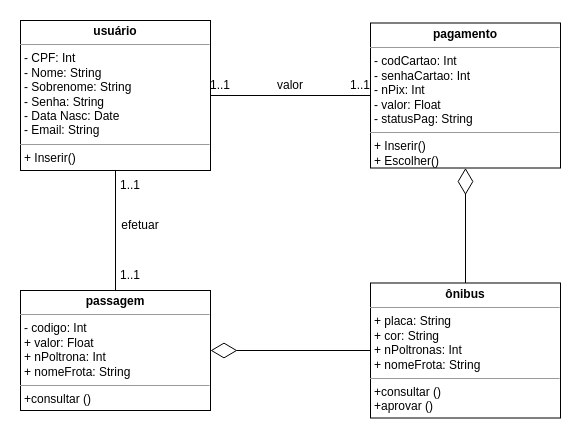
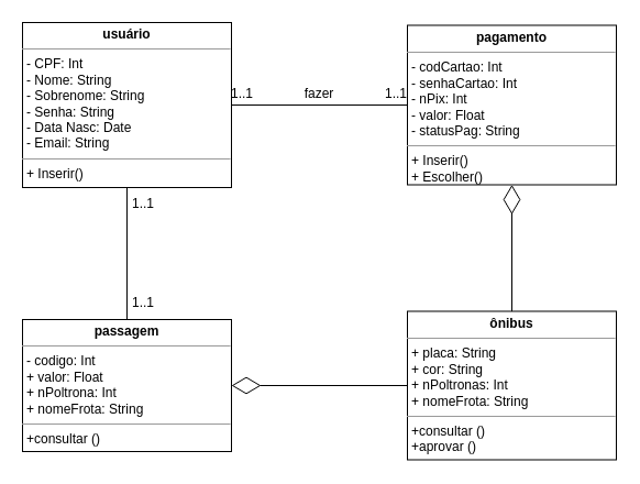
  <mxCell id="0" />
  <mxCell id="1" parent="0" />
  <mxCell id="2" value="&lt;p style=&quot;margin:0px;margin-top:4px;text-align:center;&quot;&gt;&lt;b&gt;usuário&lt;/b&gt;&lt;/p&gt;&lt;hr size=&quot;1&quot;&gt;&lt;p style=&quot;margin:0px;margin-left:4px;&quot;&gt;- CPF: Int&lt;/p&gt;&lt;p style=&quot;margin:0px;margin-left:4px;&quot;&gt;- Nome: String&lt;br&gt;- Sobrenome: String&lt;span style=&quot;background-color: initial;&quot;&gt;&amp;nbsp;&lt;/span&gt;&lt;/p&gt;&lt;p style=&quot;margin:0px;margin-left:4px;&quot;&gt;- Senha: String&lt;/p&gt;&lt;p style=&quot;margin:0px;margin-left:4px;&quot;&gt;- Data Nasc: Date&lt;/p&gt;&lt;p style=&quot;margin:0px;margin-left:4px;&quot;&gt;- Email: String&lt;/p&gt;&lt;hr size=&quot;1&quot;&gt;&lt;p style=&quot;margin:0px;margin-left:4px;&quot;&gt;+ Inserir()&lt;/p&gt;&lt;p style=&quot;margin:0px;margin-left:4px;&quot;&gt;&lt;br&gt;&lt;/p&gt;" style="verticalAlign=top;align=left;overflow=fill;fontSize=12;fontFamily=Helvetica;html=1;whiteSpace=wrap;" vertex="1" parent="1"><mxGeometry x="20" y="20" width="190" height="150" as="geometry" /></mxCell>
  <mxCell id="3" value="&lt;p style=&quot;margin:0px;margin-top:4px;text-align:center;&quot;&gt;&lt;b&gt;pagamento&lt;/b&gt;&lt;/p&gt;&lt;hr size=&quot;1&quot;&gt;&lt;p style=&quot;margin:0px;margin-left:4px;&quot;&gt;- codCartao: Int&lt;br&gt;&lt;/p&gt;&lt;p style=&quot;margin:0px;margin-left:4px;&quot;&gt;- senhaCartao: Int&lt;/p&gt;&lt;p style=&quot;margin:0px;margin-left:4px;&quot;&gt;- nPix: Int&lt;/p&gt;&lt;p style=&quot;margin:0px;margin-left:4px;&quot;&gt;- valor: Float&lt;/p&gt;&lt;p style=&quot;margin:0px;margin-left:4px;&quot;&gt;- statusPag: String&lt;/p&gt;&lt;hr size=&quot;1&quot;&gt;&lt;p style=&quot;margin:0px;margin-left:4px;&quot;&gt;+ Inserir()&lt;br&gt;&lt;/p&gt;&lt;p style=&quot;margin:0px;margin-left:4px;&quot;&gt;+ Escolher()&lt;/p&gt;" style="verticalAlign=top;align=left;overflow=fill;fontSize=12;fontFamily=Helvetica;html=1;whiteSpace=wrap;" vertex="1" parent="1"><mxGeometry x="370" y="22.5" width="190" height="145" as="geometry" /></mxCell>
  <mxCell id="4" value="&lt;p style=&quot;margin:0px;margin-top:4px;text-align:center;&quot;&gt;&lt;b&gt;passagem&lt;/b&gt;&lt;/p&gt;&lt;hr size=&quot;1&quot;&gt;&lt;p style=&quot;margin:0px;margin-left:4px;&quot;&gt;- codigo: Int&lt;/p&gt;&lt;p style=&quot;margin:0px;margin-left:4px;&quot;&gt;+ valor: Float&lt;/p&gt;&lt;p style=&quot;margin:0px;margin-left:4px;&quot;&gt;+ nPoltrona: Int&lt;/p&gt;&lt;p style=&quot;margin:0px;margin-left:4px;&quot;&gt;+ nomeFrota: String&lt;/p&gt;&lt;hr size=&quot;1&quot;&gt;&lt;p style=&quot;margin:0px;margin-left:4px;&quot;&gt;+consultar ()&lt;/p&gt;" style="verticalAlign=top;align=left;overflow=fill;fontSize=12;fontFamily=Helvetica;html=1;whiteSpace=wrap;" vertex="1" parent="1"><mxGeometry x="20" y="290" width="190" height="120" as="geometry" /></mxCell>
  <mxCell id="5" value="" style="endArrow=none;html=1;rounded=0;exitX=1;exitY=0.5;exitDx=0;exitDy=0;entryX=0;entryY=0.5;entryDx=0;entryDy=0;" edge="1" parent="1" source="2" target="3"><mxGeometry width="50" height="50" relative="1" as="geometry"><mxPoint x="280" y="210" as="sourcePoint" /><mxPoint x="330" y="160" as="targetPoint" /></mxGeometry></mxCell>
  <mxCell id="6" value="1..1" style="text;html=1;strokeColor=none;fillColor=none;align=center;verticalAlign=middle;whiteSpace=wrap;rounded=0;" vertex="1" parent="1"><mxGeometry x="190" y="70" width="60" height="30" as="geometry" /></mxCell>
  <mxCell id="7" value="1..1" style="text;html=1;strokeColor=none;fillColor=none;align=center;verticalAlign=middle;whiteSpace=wrap;rounded=0;" vertex="1" parent="1"><mxGeometry x="330" y="70" width="60" height="30" as="geometry" /></mxCell>
- <mxCell id="8" value="valor" style="text;html=1;strokeColor=none;fillColor=none;align=center;verticalAlign=middle;whiteSpace=wrap;rounded=0;" vertex="1" parent="1"><mxGeometry x="260" y="70" width="60" height="30" as="geometry" /></mxCell>
+ <mxCell id="8" value="fazer" style="text;html=1;strokeColor=none;fillColor=none;align=center;verticalAlign=middle;whiteSpace=wrap;rounded=0;" vertex="1" parent="1"><mxGeometry x="260" y="70" width="60" height="30" as="geometry" /></mxCell>
  <mxCell id="9" value="&lt;p style=&quot;margin:0px;margin-top:4px;text-align:center;&quot;&gt;&lt;b&gt;ônibus&lt;/b&gt;&lt;/p&gt;&lt;hr size=&quot;1&quot;&gt;&lt;p style=&quot;margin:0px;margin-left:4px;&quot;&gt;+ placa: String&lt;/p&gt;&lt;p style=&quot;margin:0px;margin-left:4px;&quot;&gt;+ cor: String&lt;/p&gt;&lt;p style=&quot;margin:0px;margin-left:4px;&quot;&gt;+ nPoltronas: Int&lt;/p&gt;&lt;p style=&quot;margin:0px;margin-left:4px;&quot;&gt;+ nomeFrota: String&lt;/p&gt;&lt;hr size=&quot;1&quot;&gt;&lt;p style=&quot;margin:0px;margin-left:4px;&quot;&gt;+consultar ()&lt;/p&gt;&lt;p style=&quot;margin:0px;margin-left:4px;&quot;&gt;+aprovar ()&lt;/p&gt;" style="verticalAlign=top;align=left;overflow=fill;fontSize=12;fontFamily=Helvetica;html=1;whiteSpace=wrap;" vertex="1" parent="1"><mxGeometry x="370" y="282.5" width="190" height="135" as="geometry" /></mxCell>
  <mxCell id="10" value="" style="endArrow=none;html=1;rounded=0;exitX=0.5;exitY=0;exitDx=0;exitDy=0;entryX=0.5;entryY=1;entryDx=0;entryDy=0;" edge="1" parent="1" source="4" target="2"><mxGeometry width="50" height="50" relative="1" as="geometry"><mxPoint x="280" y="210" as="sourcePoint" /><mxPoint x="330" y="160" as="targetPoint" /></mxGeometry></mxCell>
  <mxCell id="11" value="1..1" style="text;html=1;strokeColor=none;fillColor=none;align=center;verticalAlign=middle;whiteSpace=wrap;rounded=0;" vertex="1" parent="1"><mxGeometry x="100" y="170" width="60" height="30" as="geometry" /></mxCell>
  <mxCell id="12" value="1..1" style="text;html=1;strokeColor=none;fillColor=none;align=center;verticalAlign=middle;whiteSpace=wrap;rounded=0;" vertex="1" parent="1"><mxGeometry x="100" y="260" width="60" height="30" as="geometry" /></mxCell>
- <mxCell id="13" value="efetuar" style="text;html=1;strokeColor=none;fillColor=none;align=center;verticalAlign=middle;whiteSpace=wrap;rounded=0;" vertex="1" parent="1"><mxGeometry x="110" y="210" width="60" height="30" as="geometry" /></mxCell>
  <mxCell id="14" value="" style="endArrow=diamondThin;endFill=0;endSize=24;html=1;rounded=0;exitX=0;exitY=0.5;exitDx=0;exitDy=0;entryX=1;entryY=0.5;entryDx=0;entryDy=0;" edge="1" parent="1" source="9" target="4"><mxGeometry width="160" relative="1" as="geometry"><mxPoint x="220" y="180" as="sourcePoint" /><mxPoint x="380" y="180" as="targetPoint" /></mxGeometry></mxCell>
  <mxCell id="15" value="" style="endArrow=diamondThin;endFill=0;endSize=24;html=1;rounded=0;exitX=0.5;exitY=0;exitDx=0;exitDy=0;entryX=0.5;entryY=1;entryDx=0;entryDy=0;" edge="1" parent="1" source="9" target="3"><mxGeometry width="160" relative="1" as="geometry"><mxPoint x="380" y="345" as="sourcePoint" /><mxPoint x="220" y="345" as="targetPoint" /></mxGeometry></mxCell>
